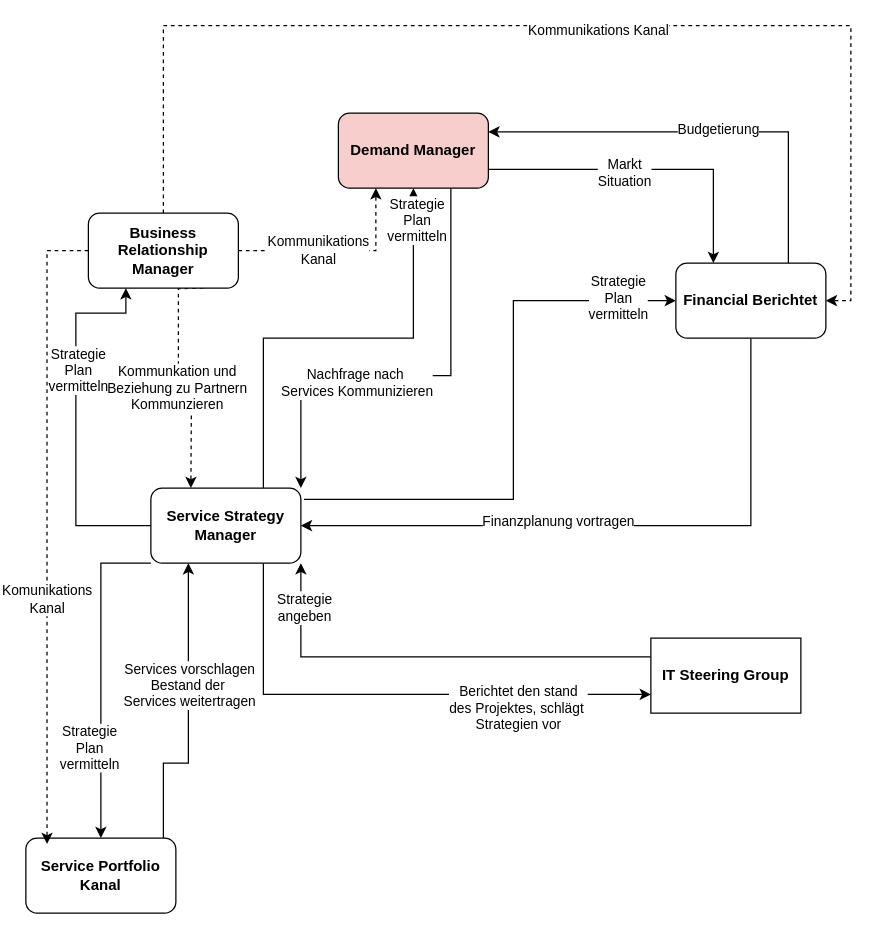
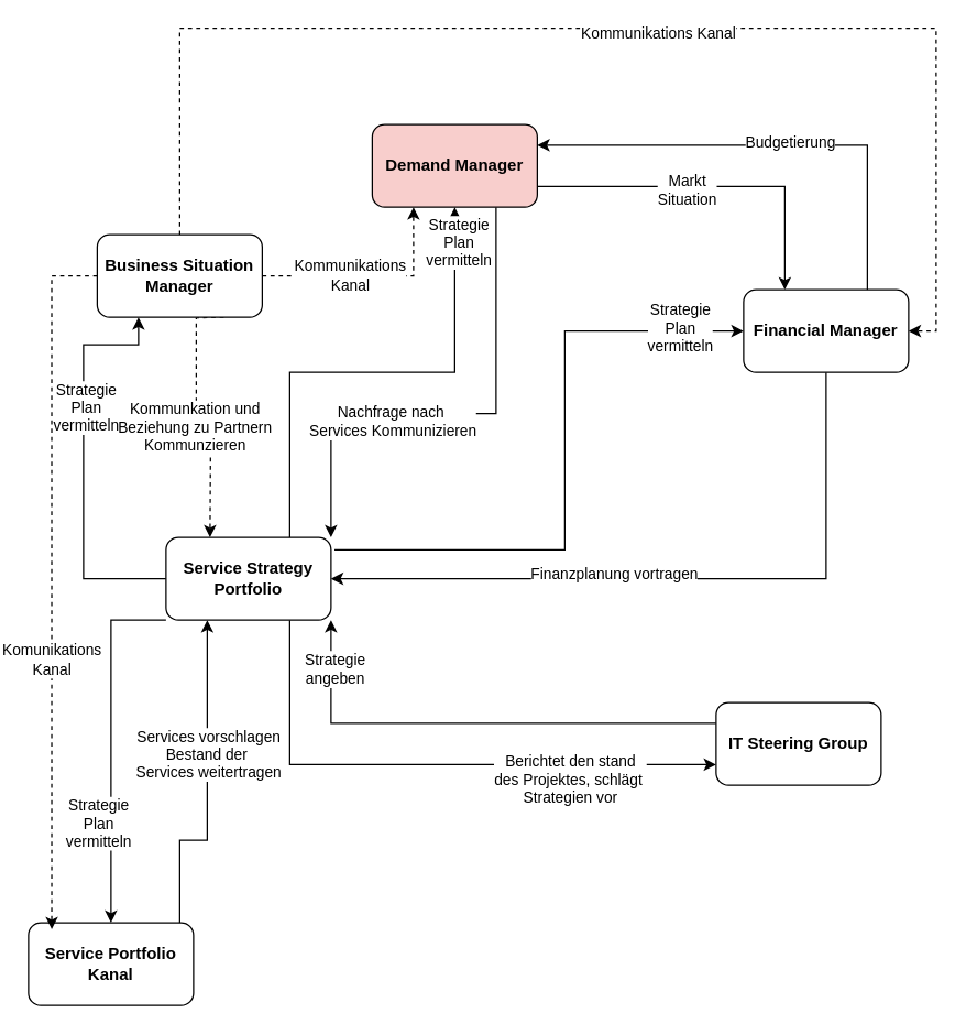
  <mxCell id="0" />
  <mxCell id="1" parent="0" />
  <mxCell id="2" style="edgeStyle=orthogonalEdgeStyle;rounded=0;orthogonalLoop=1;jettySize=auto;html=1;exitX=0.75;exitY=1;exitDx=0;exitDy=0;entryX=0.25;entryY=0;entryDx=0;entryDy=0;dashed=1;" edge="1" parent="1"><mxGeometry relative="1" as="geometry"><mxPoint x="162" y="230" as="sourcePoint" /><mxPoint x="152" y="390" as="targetPoint" /></mxGeometry></mxCell>
  <mxCell id="3" value="&lt;div&gt;Kommunkation und&lt;br&gt; Beziehung zu Partnern &lt;br&gt;Kommunzieren&lt;/div&gt;" style="edgeLabel;html=1;align=center;verticalAlign=middle;resizable=0;points=[];" vertex="1" connectable="0" parent="2"><mxGeometry x="0.637" y="1" relative="1" as="geometry"><mxPoint x="-13" y="-46" as="offset" /></mxGeometry></mxCell>
  <mxCell id="4" style="edgeStyle=orthogonalEdgeStyle;rounded=0;orthogonalLoop=1;jettySize=auto;html=1;entryX=0.25;entryY=1;entryDx=0;entryDy=0;dashed=1;" edge="1" parent="1" source="8" target="13"><mxGeometry relative="1" as="geometry" /></mxCell>
  <mxCell id="5" value="Kommunikations&lt;br&gt;Kanal" style="edgeLabel;html=1;align=center;verticalAlign=middle;resizable=0;points=[];" vertex="1" connectable="0" parent="4"><mxGeometry x="-0.211" y="1" relative="1" as="geometry"><mxPoint as="offset" /></mxGeometry></mxCell>
  <mxCell id="6" style="edgeStyle=orthogonalEdgeStyle;rounded=0;orthogonalLoop=1;jettySize=auto;html=1;entryX=1;entryY=0.5;entryDx=0;entryDy=0;dashed=1;" edge="1" parent="1" source="8" target="18"><mxGeometry relative="1" as="geometry"><Array as="points"><mxPoint x="130" y="20" /><mxPoint x="680" y="20" /><mxPoint x="680" y="240" /></Array></mxGeometry></mxCell>
  <mxCell id="7" value="Kommunikations Kanal" style="edgeLabel;html=1;align=center;verticalAlign=middle;resizable=0;points=[];" vertex="1" connectable="0" parent="6"><mxGeometry x="0.058" y="-3" relative="1" as="geometry"><mxPoint as="offset" /></mxGeometry></mxCell>
- <mxCell id="8" value="&lt;h4&gt;&lt;span id=&quot;Business_Relationship_Manager&quot; class=&quot;mw-headline&quot;&gt;Business Relationship Manager&lt;/span&gt;&lt;/h4&gt;" style="rounded=1;whiteSpace=wrap;html=1;" vertex="1" parent="1"><mxGeometry x="70" y="170" width="120" height="60" as="geometry" /></mxCell>
+ <mxCell id="8" value="&lt;h4&gt;&lt;span id=&quot;Business_Relationship_Manager&quot; class=&quot;mw-headline&quot;&gt;Business Situation Manager&lt;/span&gt;&lt;/h4&gt;" style="rounded=1;whiteSpace=wrap;html=1;" vertex="1" parent="1"><mxGeometry x="70" y="170" width="120" height="60" as="geometry" /></mxCell>
  <mxCell id="9" style="edgeStyle=orthogonalEdgeStyle;rounded=0;orthogonalLoop=1;jettySize=auto;html=1;exitX=0.75;exitY=1;exitDx=0;exitDy=0;entryX=1;entryY=0;entryDx=0;entryDy=0;" edge="1" parent="1" source="13" target="35"><mxGeometry relative="1" as="geometry"><Array as="points"><mxPoint x="360" y="300" /><mxPoint x="240" y="300" /></Array></mxGeometry></mxCell>
  <mxCell id="10" value="&lt;div&gt;Nachfrage nach&amp;nbsp;&lt;/div&gt;&lt;div&gt;Services Kommunizieren&lt;/div&gt;" style="edgeLabel;html=1;align=center;verticalAlign=middle;resizable=0;points=[];" vertex="1" connectable="0" parent="9"><mxGeometry x="0.256" y="5" relative="1" as="geometry"><mxPoint as="offset" /></mxGeometry></mxCell>
  <mxCell id="11" style="edgeStyle=orthogonalEdgeStyle;rounded=0;orthogonalLoop=1;jettySize=auto;html=1;entryX=0.25;entryY=0;entryDx=0;entryDy=0;exitX=1;exitY=0.75;exitDx=0;exitDy=0;" edge="1" parent="1" source="13" target="18"><mxGeometry relative="1" as="geometry" /></mxCell>
  <mxCell id="12" value="Markt&lt;br&gt;Situation" style="edgeLabel;html=1;align=center;verticalAlign=middle;resizable=0;points=[];" vertex="1" connectable="0" parent="11"><mxGeometry x="-0.153" y="-2" relative="1" as="geometry"><mxPoint as="offset" /></mxGeometry></mxCell>
  <mxCell id="13" value="&lt;h4&gt;&lt;span id=&quot;Demand_Manager&quot; class=&quot;mw-headline&quot;&gt;Demand Manager&lt;/span&gt;&lt;/h4&gt;" style="rounded=1;whiteSpace=wrap;html=1;fillColor=#f8cecc;" vertex="1" parent="1"><mxGeometry x="270" y="90" width="120" height="60" as="geometry" /></mxCell>
  <mxCell id="14" style="edgeStyle=orthogonalEdgeStyle;rounded=0;orthogonalLoop=1;jettySize=auto;html=1;exitX=0.5;exitY=1;exitDx=0;exitDy=0;entryX=1;entryY=0.5;entryDx=0;entryDy=0;" edge="1" parent="1" source="18" target="35"><mxGeometry relative="1" as="geometry" /></mxCell>
  <mxCell id="15" value="Finanzplanung vortragen" style="edgeLabel;html=1;align=center;verticalAlign=middle;resizable=0;points=[];" vertex="1" connectable="0" parent="14"><mxGeometry x="0.196" y="-4" relative="1" as="geometry"><mxPoint as="offset" /></mxGeometry></mxCell>
  <mxCell id="16" style="edgeStyle=orthogonalEdgeStyle;rounded=0;orthogonalLoop=1;jettySize=auto;html=1;exitX=0.75;exitY=0;exitDx=0;exitDy=0;entryX=1;entryY=0.25;entryDx=0;entryDy=0;" edge="1" parent="1" source="18" target="13"><mxGeometry relative="1" as="geometry" /></mxCell>
  <mxCell id="17" value="Budgetierung" style="edgeLabel;html=1;align=center;verticalAlign=middle;resizable=0;points=[];" vertex="1" connectable="0" parent="16"><mxGeometry x="-0.061" y="-3" relative="1" as="geometry"><mxPoint as="offset" /></mxGeometry></mxCell>
- <mxCell id="18" value="&lt;h4&gt;&lt;span id=&quot;Financial_Manager&quot; class=&quot;mw-headline&quot;&gt;Financial Berichtet&lt;/span&gt;&lt;/h4&gt;" style="rounded=1;whiteSpace=wrap;html=1;" vertex="1" parent="1"><mxGeometry x="540" y="210" width="120" height="60" as="geometry" /></mxCell>
+ <mxCell id="18" value="&lt;h4&gt;&lt;span id=&quot;Financial_Manager&quot; class=&quot;mw-headline&quot;&gt;Financial Manager&lt;/span&gt;&lt;/h4&gt;" style="rounded=1;whiteSpace=wrap;html=1;" vertex="1" parent="1"><mxGeometry x="540" y="210" width="120" height="60" as="geometry" /></mxCell>
  <mxCell id="19" style="edgeStyle=orthogonalEdgeStyle;rounded=0;orthogonalLoop=1;jettySize=auto;html=1;exitX=0;exitY=0.25;exitDx=0;exitDy=0;entryX=1;entryY=1;entryDx=0;entryDy=0;" edge="1" parent="1" source="21" target="35"><mxGeometry relative="1" as="geometry" /></mxCell>
  <mxCell id="20" value="Strategie&lt;br&gt;angeben" style="edgeLabel;html=1;align=center;verticalAlign=middle;resizable=0;points=[];" vertex="1" connectable="0" parent="19"><mxGeometry x="0.8" y="-2" relative="1" as="geometry"><mxPoint as="offset" /></mxGeometry></mxCell>
- <mxCell id="21" value="&lt;h4&gt;&lt;span id=&quot;IT_Steering_Group_(ISG)&quot; class=&quot;mw-headline&quot;&gt;IT Steering Group&lt;/span&gt;&lt;/h4&gt;" style="whiteSpace=wrap;html=1;rounded=0;" vertex="1" parent="1"><mxGeometry x="520" y="510" width="120" height="60" as="geometry" /></mxCell>
+ <mxCell id="21" value="&lt;h4&gt;&lt;span id=&quot;IT_Steering_Group_(ISG)&quot; class=&quot;mw-headline&quot;&gt;IT Steering Group&lt;/span&gt;&lt;/h4&gt;" style="rounded=1;whiteSpace=wrap;html=1;" vertex="1" parent="1"><mxGeometry x="520" y="510" width="120" height="60" as="geometry" /></mxCell>
  <mxCell id="22" style="edgeStyle=orthogonalEdgeStyle;rounded=0;orthogonalLoop=1;jettySize=auto;html=1;entryX=0.25;entryY=1;entryDx=0;entryDy=0;" edge="1" parent="1" source="24" target="35"><mxGeometry relative="1" as="geometry"><Array as="points"><mxPoint x="130" y="610" /><mxPoint x="150" y="610" /></Array></mxGeometry></mxCell>
  <mxCell id="23" value="&lt;div&gt;Services vorschlagen&lt;/div&gt;&lt;div&gt;Bestand der&amp;nbsp;&lt;/div&gt;&lt;div&gt;Services weitertragen&lt;/div&gt;" style="edgeLabel;html=1;align=center;verticalAlign=middle;resizable=0;points=[];" vertex="1" connectable="0" parent="22"><mxGeometry x="0.691" relative="1" as="geometry"><mxPoint y="60" as="offset" /></mxGeometry></mxCell>
  <mxCell id="24" value="&lt;h4&gt;&lt;span id=&quot;Service_Portfolio_Manager&quot; class=&quot;mw-headline&quot;&gt;&lt;span id=&quot;Serviceportfolio-Manager&quot;&gt;Service Portfolio Kanal&lt;/span&gt;&lt;/span&gt;&lt;/h4&gt;" style="rounded=1;whiteSpace=wrap;html=1;" vertex="1" parent="1"><mxGeometry x="20" y="670" width="120" height="60" as="geometry" /></mxCell>
  <mxCell id="25" style="edgeStyle=orthogonalEdgeStyle;rounded=0;orthogonalLoop=1;jettySize=auto;html=1;entryX=0.25;entryY=1;entryDx=0;entryDy=0;" edge="1" parent="1" source="35" target="8"><mxGeometry relative="1" as="geometry"><Array as="points"><mxPoint x="60" y="420" /><mxPoint x="60" y="250" /><mxPoint x="100" y="250" /></Array></mxGeometry></mxCell>
  <mxCell id="26" value="Strategie&lt;br&gt;Plan&lt;br&gt;vermitteln" style="edgeLabel;html=1;align=center;verticalAlign=middle;resizable=0;points=[];" vertex="1" connectable="0" parent="25"><mxGeometry x="-0.141" y="-1" relative="1" as="geometry"><mxPoint y="-60" as="offset" /></mxGeometry></mxCell>
  <mxCell id="27" style="edgeStyle=orthogonalEdgeStyle;rounded=0;orthogonalLoop=1;jettySize=auto;html=1;entryX=0;entryY=0.5;entryDx=0;entryDy=0;exitX=1.021;exitY=0.15;exitDx=0;exitDy=0;exitPerimeter=0;" edge="1" parent="1" source="35" target="18"><mxGeometry relative="1" as="geometry"><Array as="points"><mxPoint x="410" y="399" /><mxPoint x="410" y="240" /></Array></mxGeometry></mxCell>
  <mxCell id="28" value="Strategie&lt;br&gt;Plan&lt;br&gt;vermitteln" style="edgeLabel;html=1;align=center;verticalAlign=middle;resizable=0;points=[];" vertex="1" connectable="0" parent="27"><mxGeometry x="0.798" y="3" relative="1" as="geometry"><mxPoint as="offset" /></mxGeometry></mxCell>
  <mxCell id="29" style="edgeStyle=orthogonalEdgeStyle;rounded=0;orthogonalLoop=1;jettySize=auto;html=1;entryX=0.5;entryY=0;entryDx=0;entryDy=0;exitX=0;exitY=1;exitDx=0;exitDy=0;" edge="1" parent="1" source="35" target="24"><mxGeometry relative="1" as="geometry"><Array as="points"><mxPoint x="80" y="450" /></Array></mxGeometry></mxCell>
  <mxCell id="30" value="Strategie&lt;br&gt;Plan&lt;br&gt;vermitteln" style="edgeLabel;html=1;align=center;verticalAlign=middle;resizable=0;points=[];" vertex="1" connectable="0" parent="29"><mxGeometry x="0.681" y="-6" relative="1" as="geometry"><mxPoint x="-4" y="-32" as="offset" /></mxGeometry></mxCell>
  <mxCell id="31" style="edgeStyle=orthogonalEdgeStyle;rounded=0;orthogonalLoop=1;jettySize=auto;html=1;entryX=0;entryY=0.75;entryDx=0;entryDy=0;exitX=0.75;exitY=1;exitDx=0;exitDy=0;" edge="1" parent="1" source="35" target="21"><mxGeometry relative="1" as="geometry" /></mxCell>
  <mxCell id="32" value="Berichtet den stand&lt;br&gt;&lt;div&gt;des Projektes, schlägt&amp;nbsp;&lt;/div&gt;&lt;div&gt;Strategien vor&lt;/div&gt;" style="edgeLabel;html=1;align=center;verticalAlign=middle;resizable=0;points=[];" vertex="1" connectable="0" parent="31"><mxGeometry x="0.722" y="-1" relative="1" as="geometry"><mxPoint x="-49" y="9" as="offset" /></mxGeometry></mxCell>
  <mxCell id="33" style="edgeStyle=orthogonalEdgeStyle;rounded=0;orthogonalLoop=1;jettySize=auto;html=1;exitX=0.75;exitY=0;exitDx=0;exitDy=0;entryX=0.5;entryY=1;entryDx=0;entryDy=0;" edge="1" parent="1" source="35" target="13"><mxGeometry relative="1" as="geometry" /></mxCell>
  <mxCell id="34" value="Strategie&lt;br&gt;Plan&lt;br&gt;vermitteln" style="edgeLabel;html=1;align=center;verticalAlign=middle;resizable=0;points=[];" vertex="1" connectable="0" parent="33"><mxGeometry x="0.863" y="-2" relative="1" as="geometry"><mxPoint as="offset" /></mxGeometry></mxCell>
- <mxCell id="35" value="&lt;h4&gt;&lt;span id=&quot;Service_Strategy_Manager&quot; class=&quot;mw-headline&quot;&gt;Service Strategy Manager&lt;/span&gt;&lt;/h4&gt;" style="rounded=1;whiteSpace=wrap;html=1;" vertex="1" parent="1"><mxGeometry x="120" y="390" width="120" height="60" as="geometry" /></mxCell>
+ <mxCell id="35" value="&lt;h4&gt;&lt;span id=&quot;Service_Strategy_Manager&quot; class=&quot;mw-headline&quot;&gt;Service Strategy Portfolio&lt;/span&gt;&lt;/h4&gt;" style="rounded=1;whiteSpace=wrap;html=1;" vertex="1" parent="1"><mxGeometry x="120" y="390" width="120" height="60" as="geometry" /></mxCell>
  <mxCell id="36" style="edgeStyle=orthogonalEdgeStyle;rounded=0;orthogonalLoop=1;jettySize=auto;html=1;entryX=0.141;entryY=0.078;entryDx=0;entryDy=0;entryPerimeter=0;exitX=0;exitY=0.5;exitDx=0;exitDy=0;dashed=1;" edge="1" parent="1" source="8" target="24"><mxGeometry relative="1" as="geometry" /></mxCell>
  <mxCell id="37" value="Komunikations&lt;br&gt;Kanal" style="edgeLabel;html=1;align=center;verticalAlign=middle;resizable=0;points=[];" vertex="1" connectable="0" parent="36"><mxGeometry x="0.23" relative="1" as="geometry"><mxPoint as="offset" /></mxGeometry></mxCell>
